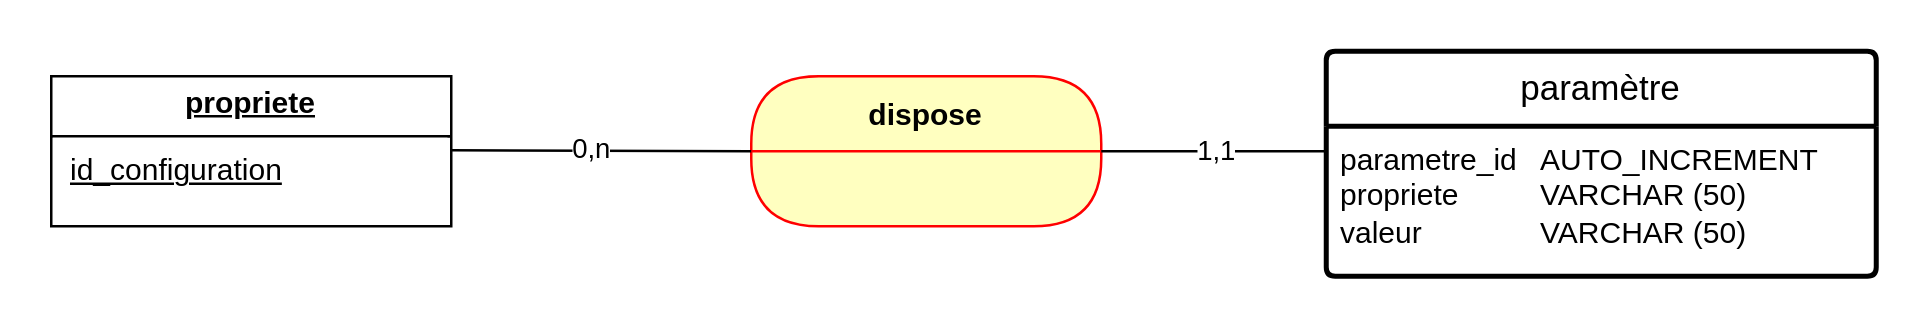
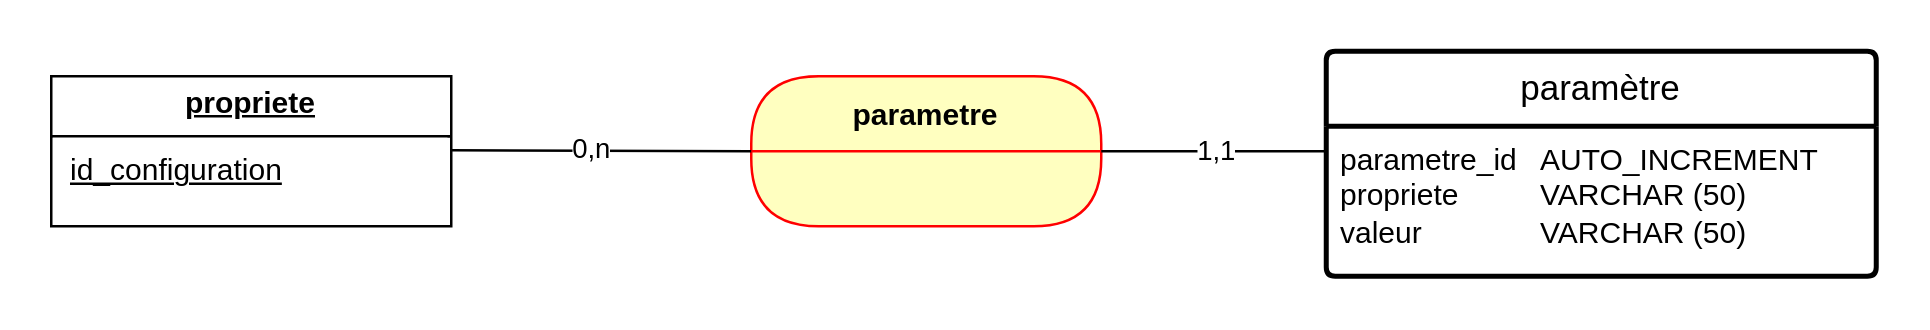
  <mxCell id="0" />
  <mxCell id="1" parent="0" />
- <mxCell id="2" value="dispose" style="swimlane;fontStyle=1;align=center;verticalAlign=middle;childLayout=stackLayout;horizontal=1;startSize=30;horizontalStack=0;resizeParent=0;resizeLast=1;container=0;fontColor=#000000;collapsible=0;rounded=1;arcSize=30;strokeColor=#ff0000;fillColor=#ffffc0;swimlaneFillColor=#ffffc0;dropTarget=0;" vertex="1" parent="1"><mxGeometry x="300" y="30" width="140" height="60" as="geometry" /></mxCell>
+ <mxCell id="2" value="parametre" style="swimlane;fontStyle=1;align=center;verticalAlign=middle;childLayout=stackLayout;horizontal=1;startSize=30;horizontalStack=0;resizeParent=0;resizeLast=1;container=0;fontColor=#000000;collapsible=0;rounded=1;arcSize=30;strokeColor=#ff0000;fillColor=#ffffc0;swimlaneFillColor=#ffffc0;dropTarget=0;" vertex="1" parent="1"><mxGeometry x="300" y="30" width="140" height="60" as="geometry" /></mxCell>
  <mxCell id="3" value="&lt;p style=&quot;margin:0px;margin-top:4px;text-align:center;text-decoration:underline;&quot;&gt;&lt;b&gt;propriete&lt;/b&gt;&lt;/p&gt;&lt;hr size=&quot;1&quot; style=&quot;border-style:solid;&quot;&gt;&lt;p style=&quot;margin:0px;margin-left:8px;&quot;&gt;&lt;u&gt;id_configuration&lt;/u&gt;&lt;/p&gt;" style="verticalAlign=top;align=left;overflow=fill;html=1;whiteSpace=wrap;" vertex="1" parent="1"><mxGeometry x="20" y="30" width="160" height="60" as="geometry" /></mxCell>
  <mxCell id="4" value="paramètre" style="swimlane;childLayout=stackLayout;horizontal=1;startSize=30;horizontalStack=0;rounded=1;fontSize=14;fontStyle=0;strokeWidth=2;resizeParent=0;resizeLast=1;shadow=0;dashed=0;align=center;arcSize=4;whiteSpace=wrap;html=1;" vertex="1" parent="1"><mxGeometry x="530" y="20" width="220" height="90" as="geometry" /></mxCell>
  <mxCell id="5" value="parametre_id&lt;span style=&quot;white-space: pre;&quot;&gt;&#09;&lt;/span&gt;AUTO_INCREMENT&lt;div&gt;propriete&lt;span style=&quot;white-space: pre;&quot;&gt;&#09;&lt;/span&gt;&lt;span style=&quot;white-space: pre;&quot;&gt;&#09;&lt;/span&gt;VARCHAR (50)&lt;/div&gt;&lt;div&gt;valeur&lt;span style=&quot;white-space: pre;&quot;&gt;&#09;&lt;/span&gt;&lt;span style=&quot;white-space: pre;&quot;&gt;&#09;&lt;/span&gt;VARCHAR (50)&lt;/div&gt;" style="align=left;strokeColor=none;fillColor=none;spacingLeft=4;fontSize=12;verticalAlign=top;resizable=0;rotatable=0;part=1;html=1;" vertex="1" parent="4"><mxGeometry y="30" width="220" height="60" as="geometry" /></mxCell>
  <mxCell id="6" value="" style="endArrow=none;html=1;rounded=0;" edge="1" parent="1"><mxGeometry relative="1" as="geometry"><mxPoint x="180" y="59.62" as="sourcePoint" /><mxPoint x="300" y="60" as="targetPoint" /></mxGeometry></mxCell>
  <mxCell id="7" value="0,n" style="edgeLabel;html=1;align=center;verticalAlign=middle;resizable=0;points=[];" vertex="1" connectable="0" parent="6"><mxGeometry x="-0.076" y="1" relative="1" as="geometry"><mxPoint as="offset" /></mxGeometry></mxCell>
  <mxCell id="8" value="" style="endArrow=none;html=1;rounded=0;" edge="1" parent="1"><mxGeometry relative="1" as="geometry"><mxPoint x="440" y="60" as="sourcePoint" /><mxPoint x="530" y="60" as="targetPoint" /></mxGeometry></mxCell>
  <mxCell id="9" value="1,1" style="edgeLabel;html=1;align=center;verticalAlign=middle;resizable=0;points=[];" vertex="1" connectable="0" parent="8"><mxGeometry x="0.01" y="1" relative="1" as="geometry"><mxPoint as="offset" /></mxGeometry></mxCell>
